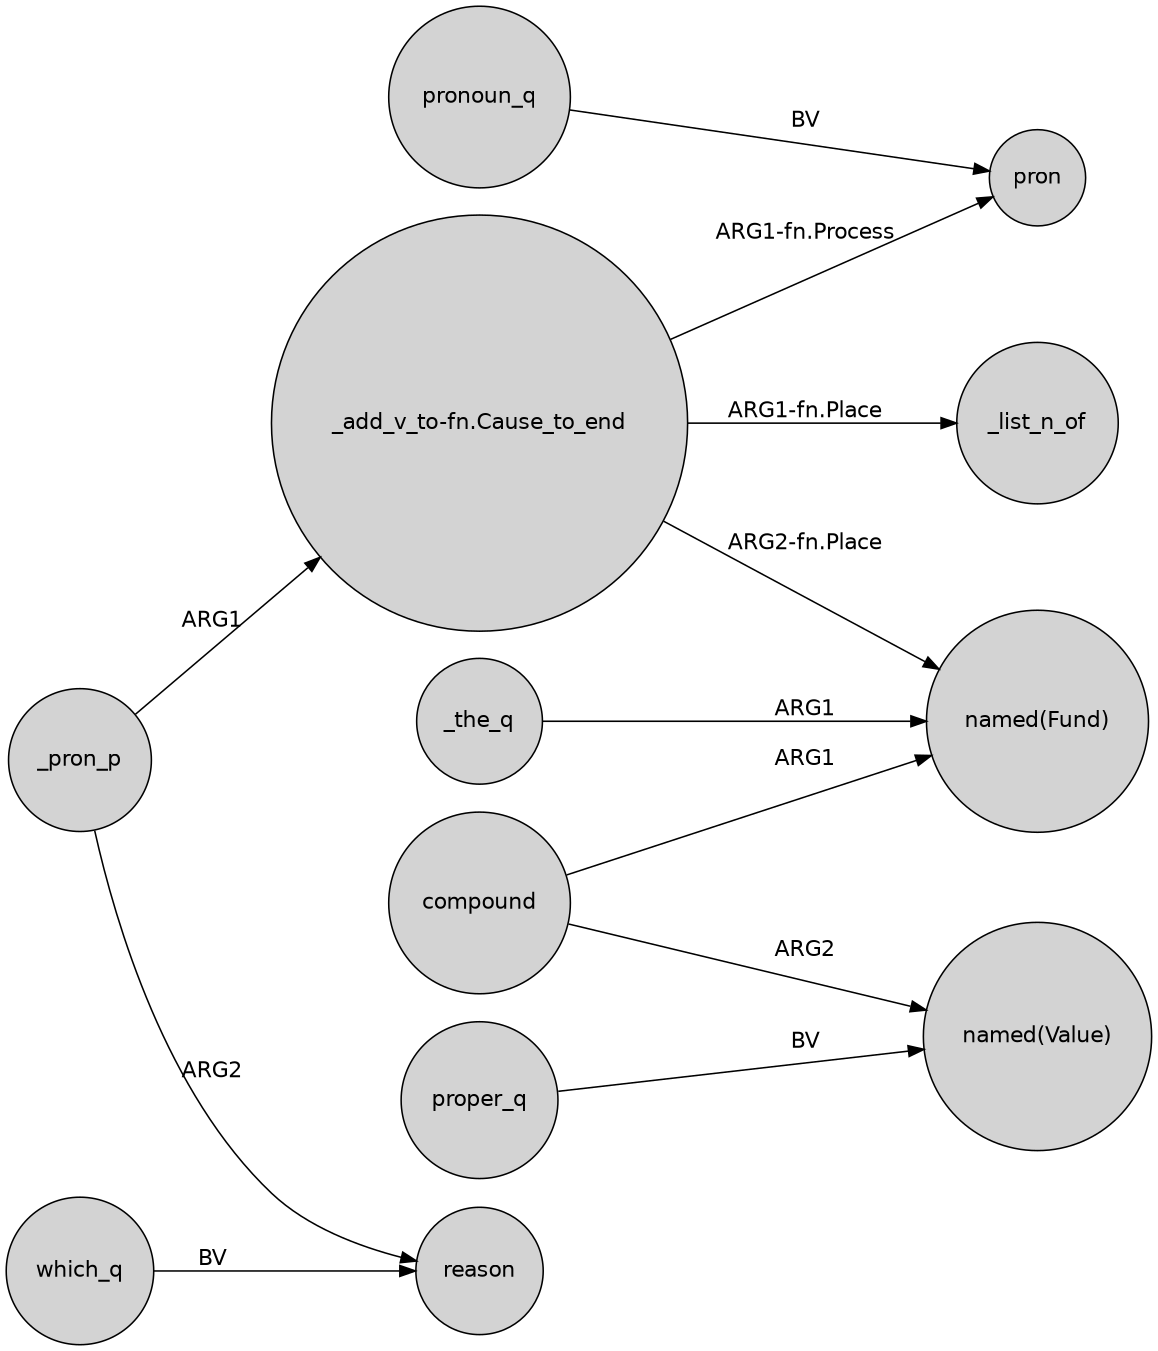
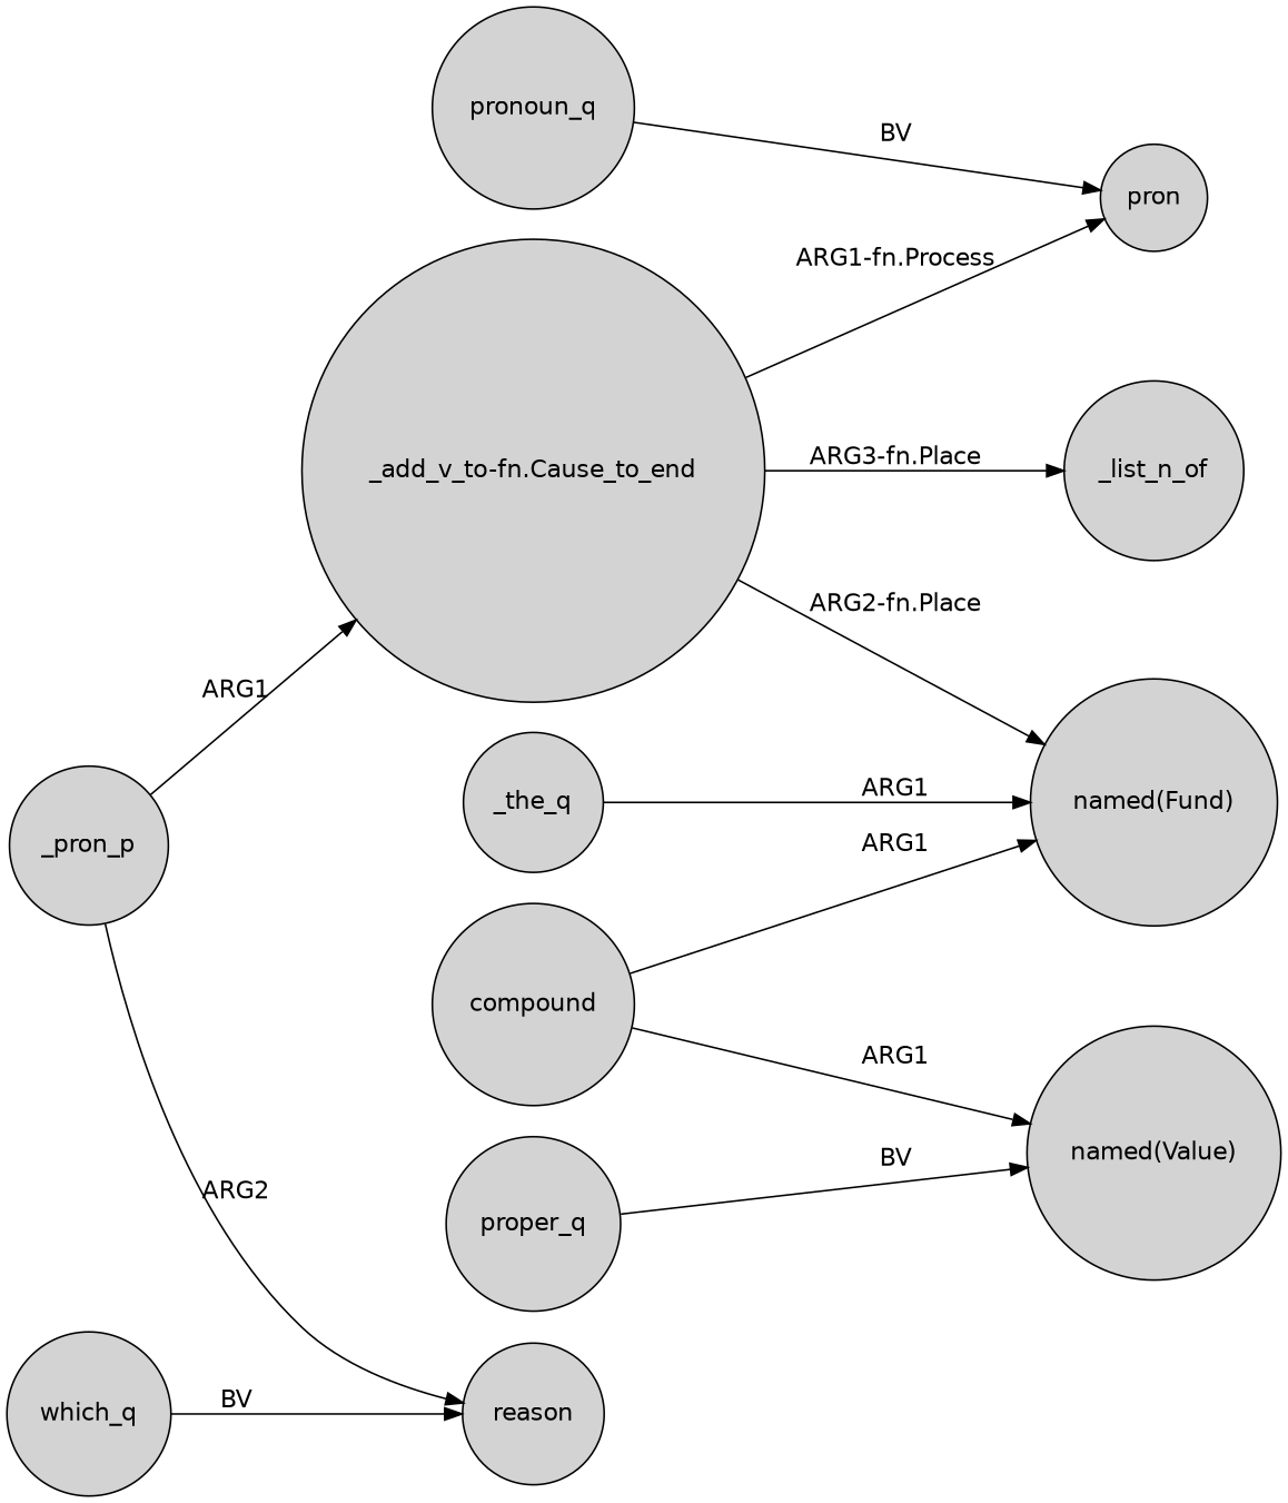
  digraph {
    fontname="DejaVu Sans"
    rankdir=LR
    node [fontname="DejaVu Sans" shape=circle style=filled]
    edge [fontname="DejaVu Sans"]
    "_add_v_to-fn.Cause_to_end"
    _list_n_of
    "named(Fund)"
    pron
    n5 [label=_pron_p]
    reason
    _the_q
    which_q
    compound
    "named(Value)"
    pronoun_q
    proper_q
-   "_add_v_to-fn.Cause_to_end" -> _list_n_of [label="ARG1-fn.Place"]
+   "_add_v_to-fn.Cause_to_end" -> _list_n_of [label="ARG3-fn.Place"]
    "_add_v_to-fn.Cause_to_end" -> "named(Fund)" [label="ARG2-fn.Place"]
    "_add_v_to-fn.Cause_to_end" -> pron [label="ARG1-fn.Process"]
    n5 -> "_add_v_to-fn.Cause_to_end" [label=ARG1]
    n5 -> reason [label=ARG2]
    _the_q -> "named(Fund)" [label=ARG1]
    which_q -> reason [label=BV]
    compound -> "named(Fund)" [label=ARG1]
-   compound -> "named(Value)" [label=ARG2]
+   compound -> "named(Value)" [label=ARG1]
    pronoun_q -> pron [label=BV]
    proper_q -> "named(Value)" [label=BV]
  }
